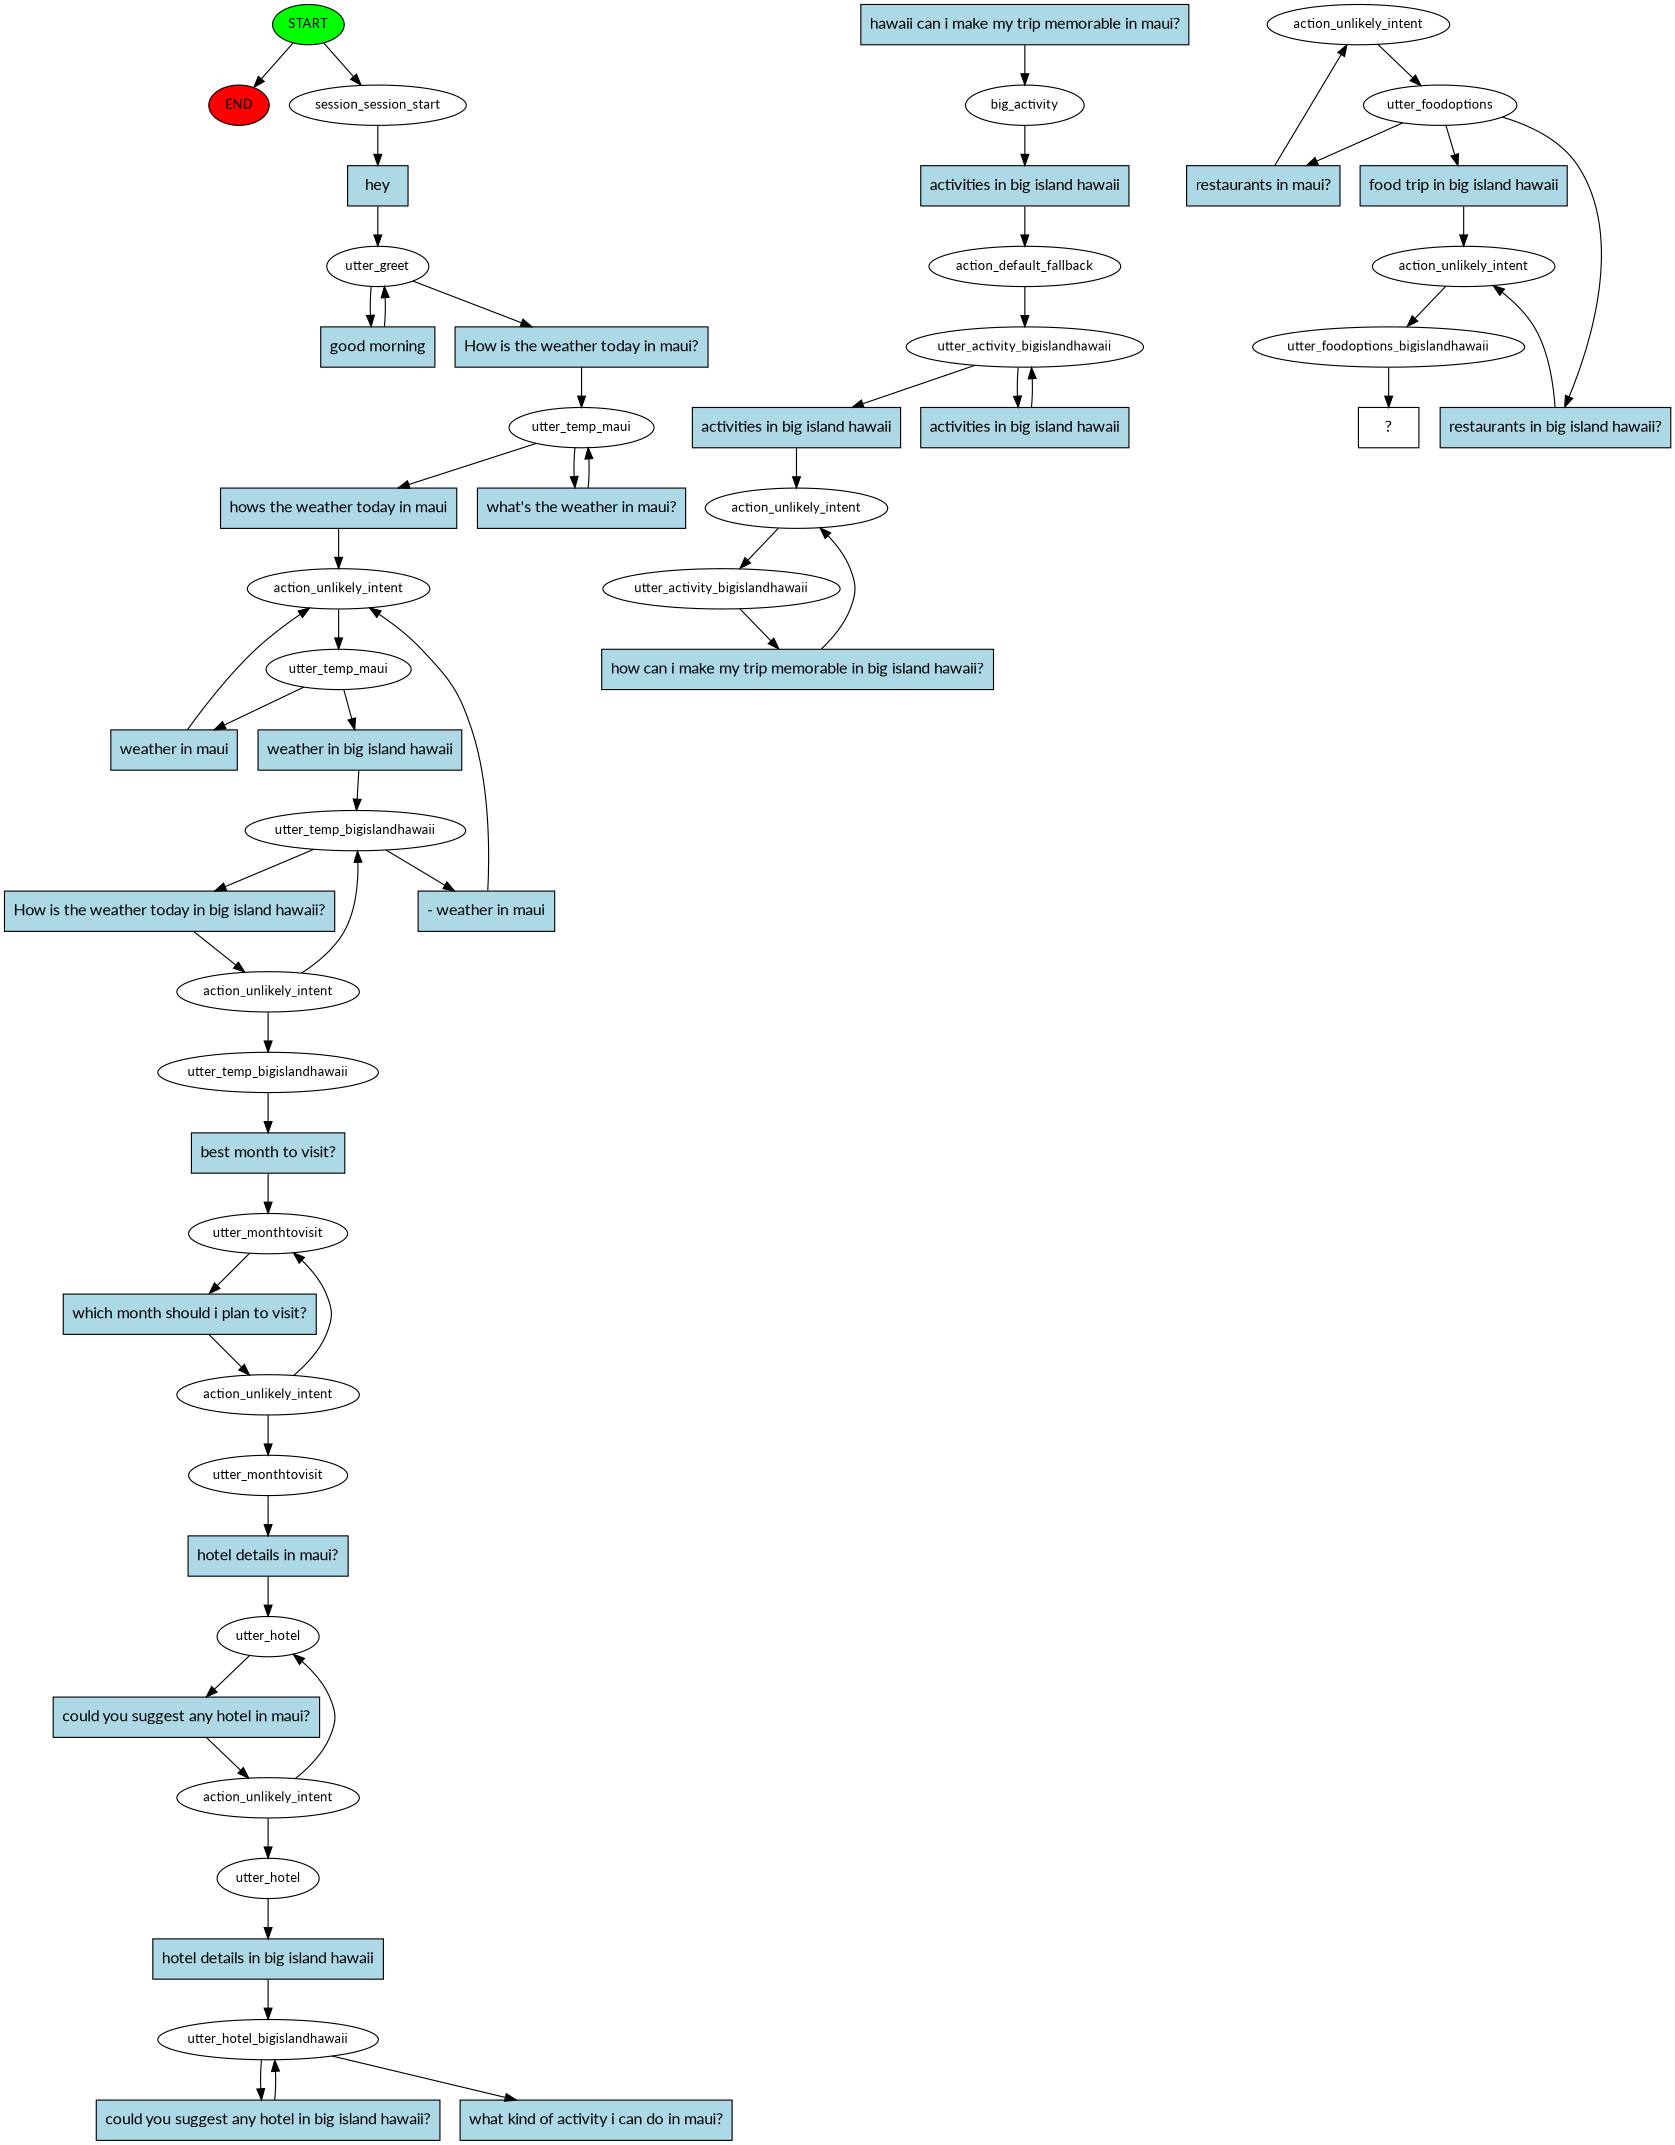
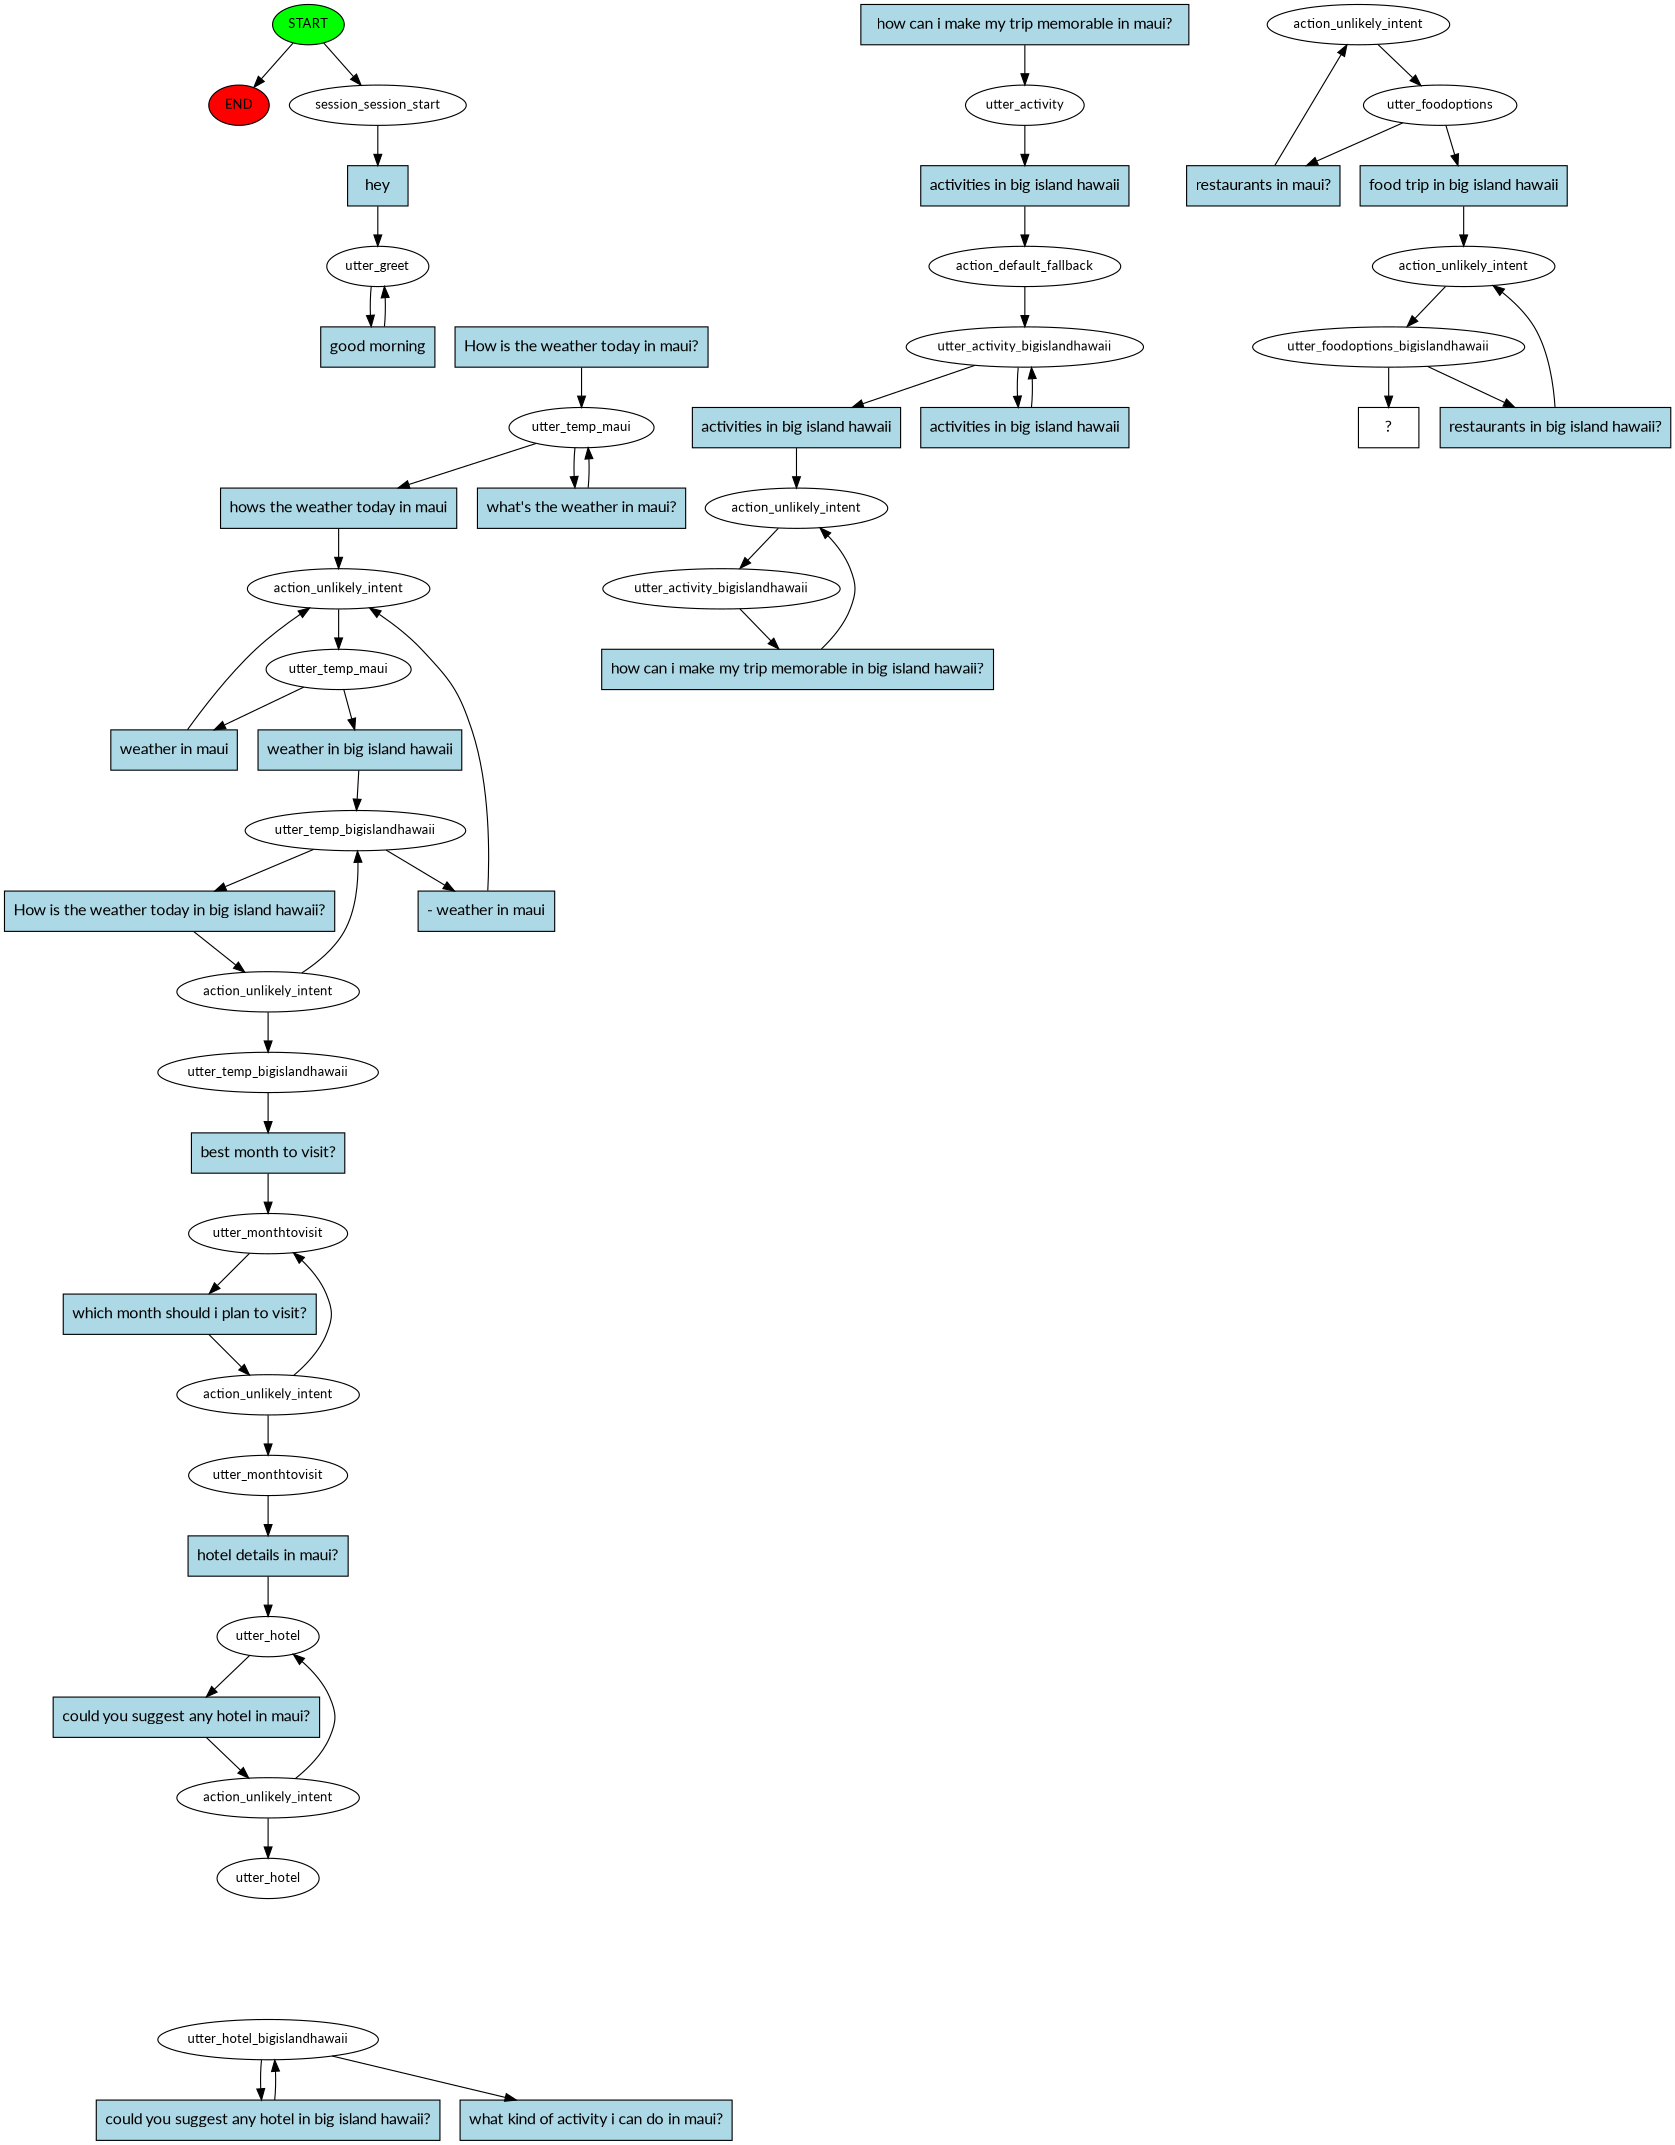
  digraph {
    fontname=Lato
    node [fontname=Lato fontsize=12 style=filled]
    edge [fontname=Lato]
    n1 [fillcolor=green label=START]
    n2 [fillcolor=red label=END]
    n3 [label=session_session_start style=""]
    n4 [fillcolor=lightblue label=hey shape=rect fontsize=""]
    n5 [label=utter_greet style=""]
    n6 [fillcolor=lightblue label="good morning" shape=rect fontsize=""]
    n7 [fillcolor=lightblue label="How is the weather today in maui?" shape=rect fontsize=""]
    n8 [label=utter_temp_maui style=""]
    n9 [fillcolor=lightblue label="hows the weather today in maui" shape=rect fontsize=""]
    n10 [fillcolor=lightblue label="what's the weather in maui?" shape=rect fontsize=""]
    n11 [label=action_unlikely_intent style=""]
    n12 [label=utter_temp_maui style=""]
    n13 [fillcolor=lightblue label="weather in maui" shape=rect fontsize=""]
    n14 [fillcolor=lightblue label="weather in big island hawaii" shape=rect fontsize=""]
    n15 [label=utter_temp_bigislandhawaii style=""]
    n16 [fillcolor=lightblue label="How is the weather today in big island hawaii?" shape=rect fontsize=""]
    n17 [fillcolor=lightblue label="- weather in maui" shape=rect fontsize=""]
    n18 [label=action_unlikely_intent style=""]
    n19 [label=utter_temp_bigislandhawaii style=""]
    n20 [fillcolor=lightblue label="best month to visit?" shape=rect fontsize=""]
    n21 [label=utter_monthtovisit style=""]
    n22 [fillcolor=lightblue label="which month should i plan to visit?" shape=rect fontsize=""]
    n23 [label=action_unlikely_intent style=""]
    n24 [label=utter_monthtovisit style=""]
    n25 [fillcolor=lightblue label="hotel details in maui?" shape=rect fontsize=""]
    n26 [label=utter_hotel style=""]
    n27 [fillcolor=lightblue label="could you suggest any hotel in maui?" shape=rect fontsize=""]
    n28 [label=action_unlikely_intent style=""]
    n29 [label=utter_hotel style=""]
-   n30 [fillcolor=lightblue label="hotel details in big island hawaii" shape=rect fontsize=""]
    n31 [label=utter_hotel_bigislandhawaii style=""]
    n32 [fillcolor=lightblue label="could you suggest any hotel in big island hawaii?" shape=rect fontsize=""]
    n33 [fillcolor=lightblue label="what kind of activity i can do in maui?" shape=rect fontsize=""]
-   n34 [label=big_activity style=""]
+   n34 [label=utter_activity style=""]
    n35 [fillcolor=lightblue label="activities in big island hawaii" shape=rect fontsize=""]
-   n36 [fillcolor=lightblue label="hawaii can i make my trip memorable in maui?" shape=rect fontsize=""]
+   n36 [fillcolor=lightblue label="how can i make my trip memorable in maui?" shape=rect fontsize=""]
    n37 [label=action_default_fallback style=""]
    n38 [label=utter_activity_bigislandhawaii style=""]
    n39 [fillcolor=lightblue label="activities in big island hawaii" shape=rect fontsize=""]
    n40 [fillcolor=lightblue label="activities in big island hawaii" shape=rect fontsize=""]
    n41 [label=action_unlikely_intent style=""]
    n42 [label=utter_activity_bigislandhawaii style=""]
    n43 [fillcolor=lightblue label="how can i make my trip memorable in big island hawaii?" shape=rect fontsize=""]
    n44 [label=action_unlikely_intent style=""]
    n45 [label=utter_foodoptions style=""]
    n46 [fillcolor=lightblue label="restaurants in maui?" shape=rect fontsize=""]
    n47 [fillcolor=lightblue label="food trip in big island hawaii" shape=rect fontsize=""]
    n48 [label=action_unlikely_intent style=""]
    n49 [label=utter_foodoptions_bigislandhawaii style=""]
    n50 [label="  ?  " shape=rect fontsize="" style=""]
    n51 [fillcolor=lightblue label="restaurants in big island hawaii?" shape=rect fontsize=""]
    n1 -> n2
    n1 -> n3
    n3 -> n4
    n4 -> n5
    n5 -> n6
-   n5 -> n7
    n6 -> n5
    n7 -> n8
    n8 -> n9
    n8 -> n10
    n9 -> n11
    n10 -> n8
    n11 -> n12
    n12 -> n13
    n12 -> n14
    n13 -> n11
    n14 -> n15
    n15 -> n16
    n15 -> n17
    n16 -> n18
    n17 -> n11
    n18 -> n15
    n18 -> n19
    n19 -> n20
    n20 -> n21
    n21 -> n22
    n22 -> n23
    n23 -> n21
    n23 -> n24
    n24 -> n25
    n25 -> n26
    n26 -> n27
    n27 -> n28
    n28 -> n26
    n28 -> n29
-   n29 -> n30
-   n30 -> n31
    n31 -> n32
    n31 -> n33
    n32 -> n31
    n34 -> n35
    n35 -> n37
    n36 -> n34
    n37 -> n38
    n38 -> n39
    n38 -> n40
    n39 -> n41
    n40 -> n38
    n41 -> n42
    n42 -> n43
    n43 -> n41
    n44 -> n45
    n45 -> n46
    n45 -> n47
    n46 -> n44
    n47 -> n48
    n48 -> n49
    n49 -> n50
-   n45 -> n51
+   n49 -> n51
    n51 -> n48
  }
